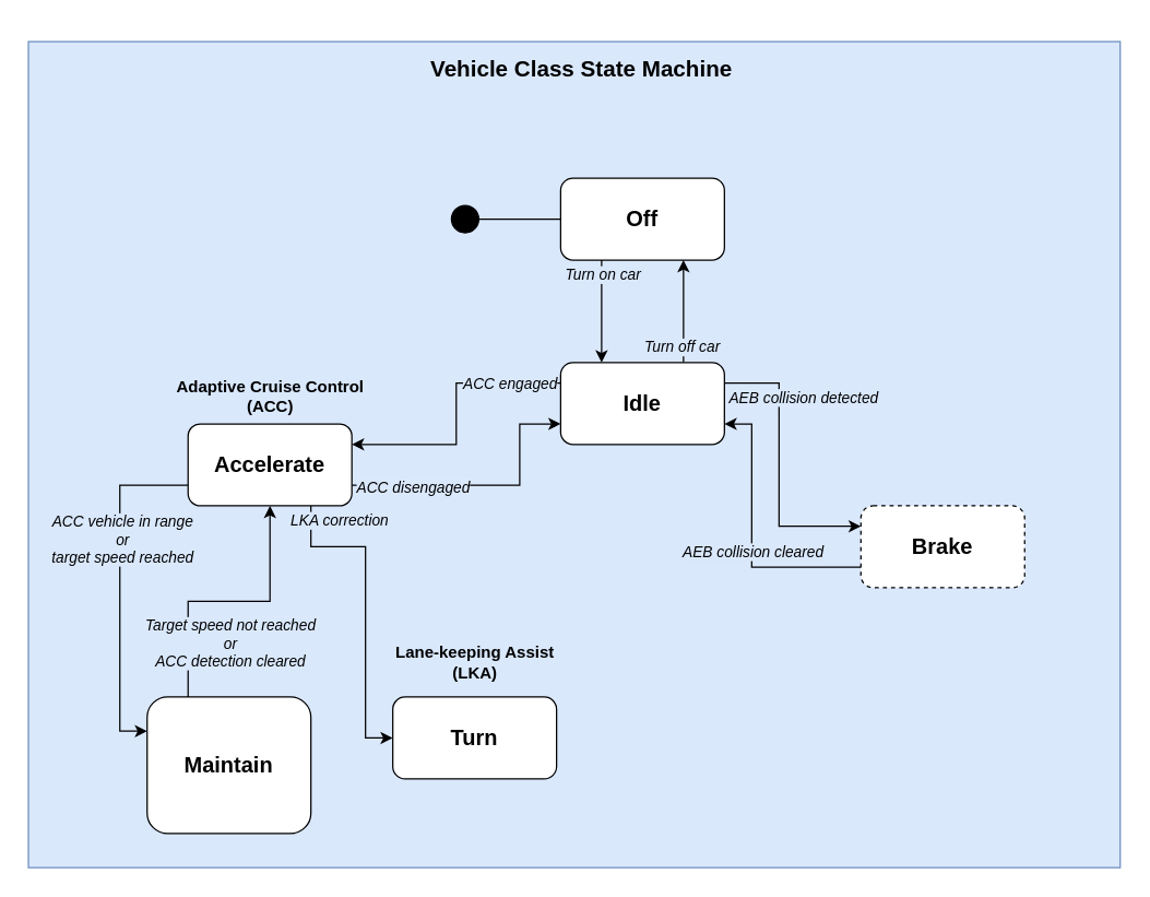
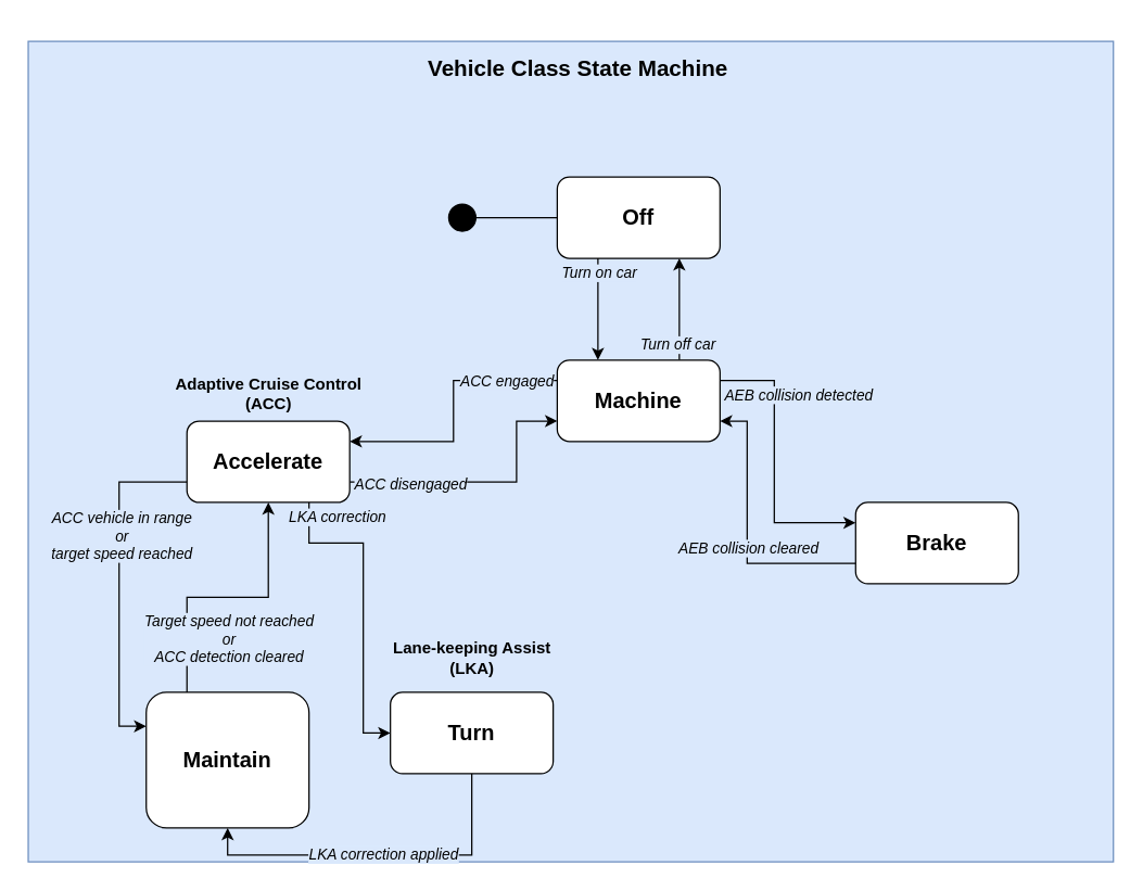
  <mxCell id="0" />
  <mxCell id="1" parent="0" />
  <mxCell id="2" value="" style="rounded=0;whiteSpace=wrap;html=1;labelBackgroundColor=#FFFFFF;labelBorderColor=none;fontSize=16;fillColor=#DAE8FC;strokeColor=#6c8ebf;" parent="1" vertex="1"><mxGeometry x="20" y="30" width="800" height="605" as="geometry" /></mxCell>
  <mxCell id="3" style="edgeStyle=orthogonalEdgeStyle;rounded=0;orthogonalLoop=1;jettySize=auto;html=1;exitX=0.25;exitY=1;exitDx=0;exitDy=0;entryX=0.25;entryY=0;entryDx=0;entryDy=0;fontSize=14;startArrow=none;startFill=0;startSize=6;labelBorderColor=none;" parent="1" source="5" target="12" edge="1"><mxGeometry relative="1" as="geometry" /></mxCell>
  <mxCell id="4" value="Turn on car" style="edgeLabel;html=1;align=center;verticalAlign=middle;resizable=0;points=[];fontSize=11;labelBorderColor=none;labelBackgroundColor=#DAE8FC;fontStyle=2;spacing=2;spacingTop=0;spacingLeft=0;spacingBottom=0;" parent="3" vertex="1" connectable="0"><mxGeometry x="-0.228" y="1" relative="1" as="geometry"><mxPoint x="-1" y="-19" as="offset" /></mxGeometry></mxCell>
  <mxCell id="5" value="Off" style="rounded=1;whiteSpace=wrap;html=1;fontSize=16;fontStyle=1;labelBorderColor=none;" parent="1" vertex="1"><mxGeometry x="410" y="130" width="120" height="60" as="geometry" /></mxCell>
  <mxCell id="6" style="edgeStyle=orthogonalEdgeStyle;rounded=0;orthogonalLoop=1;jettySize=auto;html=1;exitX=0.75;exitY=0;exitDx=0;exitDy=0;entryX=0.75;entryY=1;entryDx=0;entryDy=0;fontSize=14;startArrow=none;startFill=0;startSize=6;labelBorderColor=none;" parent="1" source="12" target="5" edge="1"><mxGeometry relative="1" as="geometry" /></mxCell>
  <mxCell id="7" value="Turn off car" style="edgeLabel;html=1;align=center;verticalAlign=middle;resizable=0;points=[];fontSize=11;labelBorderColor=none;labelBackgroundColor=#DAE8FC;fontStyle=2;spacing=2;spacingTop=0;spacingLeft=0;spacingBottom=0;" parent="6" vertex="1" connectable="0"><mxGeometry x="-0.686" y="2" relative="1" as="geometry"><mxPoint as="offset" /></mxGeometry></mxCell>
  <mxCell id="8" style="edgeStyle=orthogonalEdgeStyle;rounded=0;orthogonalLoop=1;jettySize=auto;html=1;exitX=0;exitY=0.25;exitDx=0;exitDy=0;entryX=1;entryY=0.25;entryDx=0;entryDy=0;fontSize=14;startArrow=none;startFill=0;startSize=6;labelBorderColor=none;" parent="1" source="12" target="19" edge="1"><mxGeometry relative="1" as="geometry" /></mxCell>
  <mxCell id="9" value="ACC engaged" style="edgeLabel;html=1;align=center;verticalAlign=middle;resizable=0;points=[];fontSize=11;labelBorderColor=none;labelBackgroundColor=#DAE8FC;fontStyle=2;spacing=2;spacingTop=0;spacingLeft=0;spacingBottom=0;" parent="8" vertex="1" connectable="0"><mxGeometry x="-0.435" y="1" relative="1" as="geometry"><mxPoint x="18" y="-1" as="offset" /></mxGeometry></mxCell>
  <mxCell id="10" style="edgeStyle=orthogonalEdgeStyle;rounded=0;orthogonalLoop=1;jettySize=auto;html=1;exitX=1;exitY=0.25;exitDx=0;exitDy=0;entryX=0;entryY=0.25;entryDx=0;entryDy=0;fontSize=11;startArrow=none;startFill=0;startSize=6;labelBorderColor=none;" parent="1" source="12" target="28" edge="1"><mxGeometry relative="1" as="geometry"><Array as="points"><mxPoint x="570" y="280" /><mxPoint x="570" y="385" /></Array></mxGeometry></mxCell>
  <mxCell id="11" value="AEB collision detected" style="edgeLabel;html=1;align=center;verticalAlign=middle;resizable=0;points=[];fontSize=11;labelBorderColor=none;labelBackgroundColor=#DAE8FC;fontStyle=2;spacing=2;spacingTop=0;spacingLeft=0;spacingBottom=0;" parent="10" vertex="1" connectable="0"><mxGeometry x="-0.921" relative="1" as="geometry"><mxPoint x="49" y="10" as="offset" /></mxGeometry></mxCell>
- <mxCell id="12" value="Idle" style="rounded=1;whiteSpace=wrap;html=1;fontSize=16;fontStyle=1;labelBorderColor=none;" parent="1" vertex="1"><mxGeometry x="410" y="265" width="120" height="60" as="geometry" /></mxCell>
+ <mxCell id="12" value="Machine" style="rounded=1;whiteSpace=wrap;html=1;fontSize=16;fontStyle=1;labelBorderColor=none;" parent="1" vertex="1"><mxGeometry x="410" y="265" width="120" height="60" as="geometry" /></mxCell>
  <mxCell id="13" style="edgeStyle=orthogonalEdgeStyle;rounded=0;orthogonalLoop=1;jettySize=auto;html=1;exitX=1;exitY=0.75;exitDx=0;exitDy=0;entryX=0;entryY=0.75;entryDx=0;entryDy=0;fontSize=14;startArrow=none;startFill=0;startSize=6;labelBorderColor=none;" parent="1" source="19" target="12" edge="1"><mxGeometry relative="1" as="geometry"><Array as="points"><mxPoint x="380" y="355" /><mxPoint x="380" y="310" /></Array></mxGeometry></mxCell>
  <mxCell id="14" value="ACC disengaged" style="edgeLabel;html=1;align=center;verticalAlign=middle;resizable=0;points=[];fontSize=11;labelBorderColor=none;labelBackgroundColor=#DAE8FC;fontStyle=2;spacing=2;spacingTop=0;spacingLeft=0;spacingBottom=0;" parent="13" vertex="1" connectable="0"><mxGeometry x="-0.807" y="-1" relative="1" as="geometry"><mxPoint x="25" as="offset" /></mxGeometry></mxCell>
  <mxCell id="15" style="edgeStyle=orthogonalEdgeStyle;rounded=0;orthogonalLoop=1;jettySize=auto;html=1;exitX=0;exitY=0.75;exitDx=0;exitDy=0;entryX=0;entryY=0.25;entryDx=0;entryDy=0;fontSize=11;startArrow=none;startFill=0;startSize=6;labelBorderColor=none;" parent="1" source="19" target="22" edge="1"><mxGeometry relative="1" as="geometry" /></mxCell>
  <mxCell id="16" value="ACC vehicle in range&lt;br style=&quot;font-size: 11px;&quot;&gt;or&lt;br style=&quot;font-size: 11px;&quot;&gt;target speed reached" style="edgeLabel;html=1;align=center;verticalAlign=middle;resizable=0;points=[];fontSize=11;labelBorderColor=none;spacing=2;labelBackgroundColor=#DAE8FC;fontStyle=2;spacingTop=0;spacingLeft=0;spacingBottom=0;" parent="15" vertex="1" connectable="0"><mxGeometry x="-0.109" y="1" relative="1" as="geometry"><mxPoint y="-22" as="offset" /></mxGeometry></mxCell>
  <mxCell id="17" style="edgeStyle=orthogonalEdgeStyle;rounded=0;orthogonalLoop=1;jettySize=auto;html=1;exitX=0.75;exitY=1;exitDx=0;exitDy=0;fontSize=11;startArrow=none;startFill=0;startSize=6;entryX=0;entryY=0.5;entryDx=0;entryDy=0;labelBorderColor=none;" parent="1" source="19" target="25" edge="1"><mxGeometry relative="1" as="geometry"><mxPoint x="347" y="470" as="targetPoint" /><Array as="points"><mxPoint x="227" y="400" /><mxPoint x="267" y="400" /><mxPoint x="267" y="540" /></Array></mxGeometry></mxCell>
  <mxCell id="18" value="LKA correction" style="edgeLabel;html=1;align=center;verticalAlign=middle;resizable=0;points=[];fontSize=11;labelBorderColor=none;labelBackgroundColor=#DAE8FC;fontStyle=2;spacing=2;spacingTop=0;spacingLeft=0;spacingBottom=0;" parent="17" vertex="1" connectable="0"><mxGeometry x="-0.426" y="2" relative="1" as="geometry"><mxPoint x="-16" y="-18" as="offset" /></mxGeometry></mxCell>
  <mxCell id="19" value="Accelerate" style="rounded=1;whiteSpace=wrap;html=1;fontSize=16;fontStyle=1;labelBorderColor=none;" parent="1" vertex="1"><mxGeometry x="137" y="310" width="120" height="60" as="geometry" /></mxCell>
  <mxCell id="20" style="edgeStyle=orthogonalEdgeStyle;rounded=0;orthogonalLoop=1;jettySize=auto;html=1;exitX=0.25;exitY=0;exitDx=0;exitDy=0;entryX=0.5;entryY=1;entryDx=0;entryDy=0;fontSize=11;startArrow=none;startFill=0;startSize=6;labelBorderColor=none;" parent="1" source="22" target="19" edge="1"><mxGeometry relative="1" as="geometry" /></mxCell>
  <mxCell id="21" value="Target speed not reached&lt;br style=&quot;font-size: 11px;&quot;&gt;or&lt;br style=&quot;font-size: 11px;&quot;&gt;ACC detection cleared" style="edgeLabel;html=1;align=center;verticalAlign=middle;resizable=0;points=[];fontSize=11;labelBackgroundColor=#DAE8FC;labelBorderColor=none;fontStyle=2;spacing=2;spacingTop=0;spacingLeft=0;spacingBottom=0;" parent="20" vertex="1" connectable="0"><mxGeometry x="-0.591" y="-1" relative="1" as="geometry"><mxPoint x="29" y="1" as="offset" /></mxGeometry></mxCell>
  <mxCell id="22" value="Maintain" style="rounded=1;whiteSpace=wrap;html=1;fontSize=16;fontStyle=1;labelBorderColor=none;" parent="1" vertex="1"><mxGeometry x="107" y="510" width="120" height="100" as="geometry" /></mxCell>
+ <mxCell id="23" style="edgeStyle=orthogonalEdgeStyle;rounded=0;orthogonalLoop=1;jettySize=auto;html=1;exitX=0.5;exitY=1;exitDx=0;exitDy=0;entryX=0.5;entryY=1;entryDx=0;entryDy=0;fontSize=11;startArrow=none;startFill=0;startSize=6;labelBorderColor=none;" parent="1" source="25" target="22" edge="1"><mxGeometry relative="1" as="geometry" /></mxCell>
+ <mxCell id="24" value="LKA correction applied" style="edgeLabel;html=1;align=center;verticalAlign=middle;resizable=0;points=[];fontSize=11;labelBorderColor=none;labelBackgroundColor=#DAE8FC;fontStyle=2;spacing=2;spacingTop=0;spacingLeft=0;spacingBottom=0;" parent="23" vertex="1" connectable="0"><mxGeometry x="-0.092" y="-2" relative="1" as="geometry"><mxPoint x="-8" y="1" as="offset" /></mxGeometry></mxCell>
  <mxCell id="25" value="Turn" style="rounded=1;whiteSpace=wrap;html=1;fontSize=16;fontStyle=1;labelBorderColor=none;" parent="1" vertex="1"><mxGeometry x="287" y="510" width="120" height="60" as="geometry" /></mxCell>
  <mxCell id="26" style="edgeStyle=orthogonalEdgeStyle;rounded=0;orthogonalLoop=1;jettySize=auto;html=1;exitX=0;exitY=0.75;exitDx=0;exitDy=0;entryX=1;entryY=0.75;entryDx=0;entryDy=0;fontSize=11;startArrow=none;startFill=0;startSize=6;labelBorderColor=none;" parent="1" source="28" target="12" edge="1"><mxGeometry relative="1" as="geometry"><Array as="points"><mxPoint x="550" y="415" /><mxPoint x="550" y="310" /></Array></mxGeometry></mxCell>
  <mxCell id="27" value="AEB collision cleared" style="edgeLabel;html=1;align=center;verticalAlign=middle;resizable=0;points=[];fontSize=11;labelBorderColor=none;labelBackgroundColor=#DAE8FC;fontStyle=2;spacing=2;spacingTop=0;spacingLeft=0;spacingBottom=0;" parent="26" vertex="1" connectable="0"><mxGeometry x="-0.621" y="-2" relative="1" as="geometry"><mxPoint x="-41" y="-10" as="offset" /></mxGeometry></mxCell>
- <mxCell id="28" value="Brake" style="rounded=1;whiteSpace=wrap;html=1;fontSize=16;fontStyle=1;labelBorderColor=none;dashed=1;" parent="1" vertex="1"><mxGeometry x="630" y="370" width="120" height="60" as="geometry" /></mxCell>
+ <mxCell id="28" value="Brake" style="rounded=1;whiteSpace=wrap;html=1;fontSize=16;fontStyle=1;labelBorderColor=none;" parent="1" vertex="1"><mxGeometry x="630" y="370" width="120" height="60" as="geometry" /></mxCell>
  <mxCell id="29" value="" style="endArrow=none;html=1;rounded=0;entryX=0;entryY=0.5;entryDx=0;entryDy=0;startArrow=oval;startFill=1;startSize=20;fontSize=14;fontStyle=1;labelBorderColor=none;" parent="1" target="5" edge="1"><mxGeometry width="50" height="50" relative="1" as="geometry"><mxPoint x="340" y="160" as="sourcePoint" /><mxPoint x="280" y="120" as="targetPoint" /></mxGeometry></mxCell>
  <mxCell id="30" value="Adaptive Cruise Control&lt;br style=&quot;font-size: 12px;&quot;&gt;(ACC)" style="text;html=1;align=center;verticalAlign=middle;resizable=0;points=[];autosize=1;strokeColor=none;fillColor=none;fontSize=12;fontStyle=1;labelBorderColor=none;" parent="1" vertex="1"><mxGeometry x="117" y="270" width="160" height="40" as="geometry" /></mxCell>
  <mxCell id="31" value="Lane-keeping Assist&lt;br style=&quot;font-size: 12px;&quot;&gt;(LKA)" style="text;html=1;align=center;verticalAlign=middle;resizable=0;points=[];autosize=1;strokeColor=none;fillColor=none;fontSize=12;fontStyle=1;labelBorderColor=none;" parent="1" vertex="1"><mxGeometry x="277" y="465" width="140" height="40" as="geometry" /></mxCell>
  <mxCell id="32" value="&lt;h2&gt;&lt;b&gt;Vehicle Class State Machine&lt;/b&gt;&lt;/h2&gt;" style="text;html=1;align=center;verticalAlign=middle;resizable=0;points=[];autosize=1;strokeColor=none;fillColor=none;fontSize=11;" parent="1" vertex="1"><mxGeometry x="305" y="20" width="240" height="60" as="geometry" /></mxCell>
